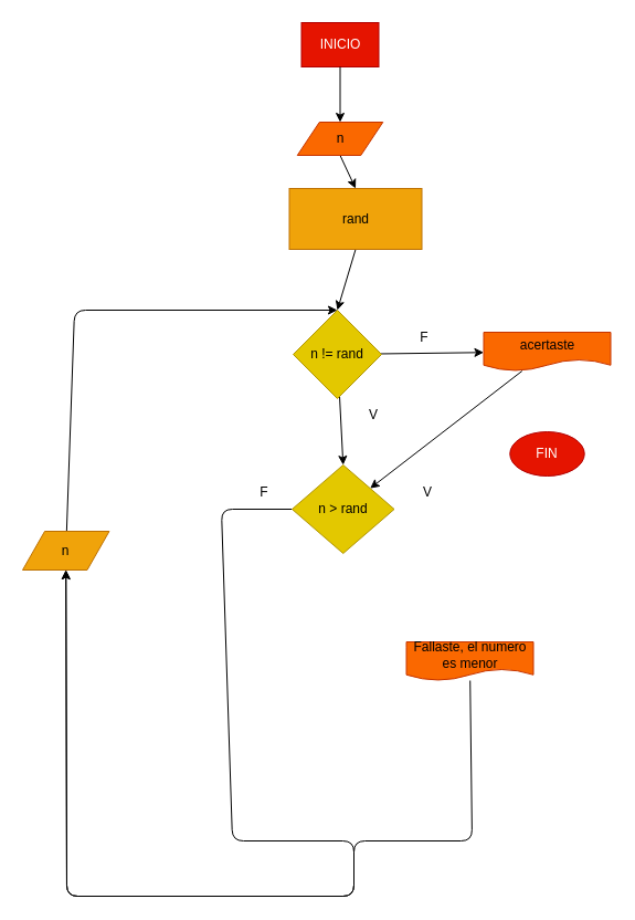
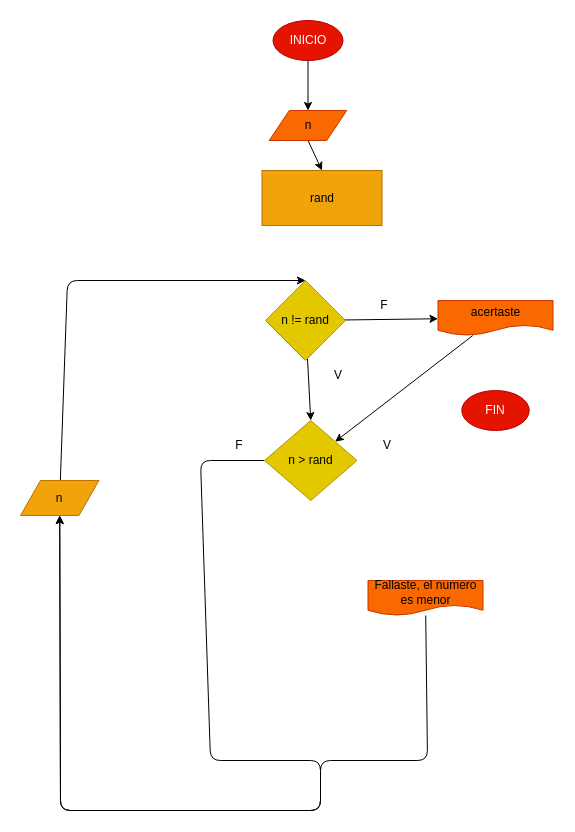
  <mxCell id="0" />
  <mxCell id="1" parent="0" />
- <mxCell id="2" value="INICIO" style="whiteSpace=wrap;html=1;fillColor=#e51400;fontColor=#ffffff;strokeColor=#B20000;rounded=0;" parent="1" vertex="1"><mxGeometry x="272.5" y="20" width="70" height="40" as="geometry" /></mxCell>
- <mxCell id="3" value="" style="edgeStyle=none;html=1;entryX=0.5;entryY=0;entryDx=0;entryDy=0;exitX=0.5;exitY=1;exitDx=0;exitDy=0;" parent="1" source="22" target="8" edge="1"><mxGeometry relative="1" as="geometry"><mxPoint x="306.6" y="210" as="targetPoint" /><mxPoint x="305" y="220" as="sourcePoint" /></mxGeometry></mxCell>
+ <mxCell id="2" value="INICIO" style="ellipse;whiteSpace=wrap;html=1;fillColor=#e51400;fontColor=#ffffff;strokeColor=#B20000;" parent="1" vertex="1"><mxGeometry x="272.5" y="20" width="70" height="40" as="geometry" /></mxCell>
  <mxCell id="4" style="edgeStyle=none;html=1;exitX=0.5;exitY=1;exitDx=0;exitDy=0;entryX=0.5;entryY=0;entryDx=0;entryDy=0;" edge="1" parent="1" source="5" target="22"><mxGeometry relative="1" as="geometry" /></mxCell>
  <mxCell id="5" value="n" style="shape=parallelogram;perimeter=parallelogramPerimeter;whiteSpace=wrap;html=1;fixedSize=1;fillColor=#fa6800;fontColor=#000000;strokeColor=#C73500;" parent="1" vertex="1"><mxGeometry x="268.75" y="110" width="77.5" height="30" as="geometry" /></mxCell>
  <mxCell id="6" value="" style="edgeStyle=none;html=1;" parent="1" source="8" target="10" edge="1"><mxGeometry relative="1" as="geometry" /></mxCell>
  <mxCell id="7" value="" style="edgeStyle=none;html=1;entryX=0.5;entryY=0;entryDx=0;entryDy=0;" parent="1" source="8" target="14" edge="1"><mxGeometry relative="1" as="geometry"><mxPoint x="306.75" y="390" as="targetPoint" /></mxGeometry></mxCell>
  <mxCell id="8" value="n != rand" style="rhombus;whiteSpace=wrap;html=1;fillColor=#e3c800;fontColor=#000000;strokeColor=#B09500;" parent="1" vertex="1"><mxGeometry x="265" y="280" width="80" height="80" as="geometry" /></mxCell>
  <mxCell id="9" value="" style="edgeStyle=none;html=1;" parent="1" source="10" target="14" edge="1"><mxGeometry relative="1" as="geometry" /></mxCell>
  <mxCell id="10" value="acertaste" style="shape=document;whiteSpace=wrap;html=1;boundedLbl=1;fillColor=#fa6800;fontColor=#000000;strokeColor=#C73500;" parent="1" vertex="1"><mxGeometry x="437.5" y="300" width="115" height="35" as="geometry" /></mxCell>
  <mxCell id="11" value="FIN" style="ellipse;whiteSpace=wrap;html=1;fillColor=#e51400;fontColor=#ffffff;strokeColor=#B20000;" parent="1" vertex="1"><mxGeometry x="461.25" y="390" width="67.5" height="40" as="geometry" /></mxCell>
  <mxCell id="12" style="edgeStyle=none;html=1;entryX=0.5;entryY=0;entryDx=0;entryDy=0;exitX=0.5;exitY=1;exitDx=0;exitDy=0;" parent="1" source="2" target="5" edge="1"><mxGeometry relative="1" as="geometry"><mxPoint x="305.006" y="120" as="sourcePoint" /></mxGeometry></mxCell>
  <mxCell id="13" style="edgeStyle=none;html=1;entryX=0.5;entryY=1;entryDx=0;entryDy=0;" parent="1" source="14" target="17" edge="1"><mxGeometry relative="1" as="geometry"><mxPoint x="80" y="690" as="targetPoint" /><Array as="points"><mxPoint x="200" y="460" /><mxPoint x="210" y="760" /><mxPoint x="320" y="760" /><mxPoint x="320" y="810" /><mxPoint x="60" y="810" /></Array></mxGeometry></mxCell>
  <mxCell id="14" value="n &amp;gt; rand" style="rhombus;whiteSpace=wrap;html=1;fillColor=#e3c800;strokeColor=#B09500;fontColor=#000000;" parent="1" vertex="1"><mxGeometry x="264" y="420" width="92.5" height="80" as="geometry" /></mxCell>
  <mxCell id="15" style="edgeStyle=none;html=1;entryX=0.5;entryY=1;entryDx=0;entryDy=0;" parent="1" source="23" target="17" edge="1"><mxGeometry relative="1" as="geometry"><mxPoint x="80" y="690" as="targetPoint" /><Array as="points"><mxPoint x="427" y="760" /><mxPoint x="320" y="760" /><mxPoint x="320" y="810" /><mxPoint x="60" y="810" /></Array><mxPoint x="426.931" y="720" as="sourcePoint" /></mxGeometry></mxCell>
  <mxCell id="16" style="edgeStyle=none;html=1;entryX=0.5;entryY=0;entryDx=0;entryDy=0;" parent="1" source="17" target="8" edge="1"><mxGeometry relative="1" as="geometry"><Array as="points"><mxPoint x="67" y="280" /></Array></mxGeometry></mxCell>
  <mxCell id="17" value="n" style="shape=parallelogram;perimeter=parallelogramPerimeter;whiteSpace=wrap;html=1;fixedSize=1;fillColor=#f0a30a;fontColor=#000000;strokeColor=#BD7000;" parent="1" vertex="1"><mxGeometry x="20" y="480" width="78.44" height="35" as="geometry" /></mxCell>
  <mxCell id="18" value="V" style="text;html=1;strokeColor=none;fillColor=none;align=center;verticalAlign=middle;whiteSpace=wrap;rounded=0;" parent="1" vertex="1"><mxGeometry x="307.5" y="360" width="60" height="30" as="geometry" /></mxCell>
  <mxCell id="19" value="F&lt;span style=&quot;color: rgba(0 , 0 , 0 , 0) ; font-family: monospace ; font-size: 0px&quot;&gt;%3CmxGraphModel%3E%3Croot%3E%3CmxCell%20id%3D%220%22%2F%3E%3CmxCell%20id%3D%221%22%20parent%3D%220%22%2F%3E%3CmxCell%20id%3D%222%22%20value%3D%22V%22%20style%3D%22text%3Bhtml%3D1%3BstrokeColor%3Dnone%3BfillColor%3Dnone%3Balign%3Dcenter%3BverticalAlign%3Dmiddle%3BwhiteSpace%3Dwrap%3Brounded%3D0%3B%22%20vertex%3D%221%22%20parent%3D%221%22%3E%3CmxGeometry%20x%3D%22306.88%22%20y%3D%22310%22%20width%3D%2260%22%20height%3D%2230%22%20as%3D%22geometry%22%2F%3E%3C%2FmxCell%3E%3C%2Froot%3E%3C%2FmxGraphModel%3E&lt;/span&gt;" style="text;html=1;strokeColor=none;fillColor=none;align=center;verticalAlign=middle;whiteSpace=wrap;rounded=0;" parent="1" vertex="1"><mxGeometry x="354" y="290" width="60" height="30" as="geometry" /></mxCell>
  <mxCell id="20" value="F&lt;span style=&quot;color: rgba(0 , 0 , 0 , 0) ; font-family: monospace ; font-size: 0px&quot;&gt;%3CmxGraphModel%3E%3Croot%3E%3CmxCell%20id%3D%220%22%2F%3E%3CmxCell%20id%3D%221%22%20parent%3D%220%22%2F%3E%3CmxCell%20id%3D%222%22%20value%3D%22V%22%20style%3D%22text%3Bhtml%3D1%3BstrokeColor%3Dnone%3BfillColor%3Dnone%3Balign%3Dcenter%3BverticalAlign%3Dmiddle%3BwhiteSpace%3Dwrap%3Brounded%3D0%3B%22%20vertex%3D%221%22%20parent%3D%221%22%3E%3CmxGeometry%20x%3D%22306.88%22%20y%3D%22310%22%20width%3D%2260%22%20height%3D%2230%22%20as%3D%22geometry%22%2F%3E%3C%2FmxCell%3E%3C%2Froot%3E%3C%2FmxGraphModel%3E&lt;/span&gt;" style="text;html=1;strokeColor=none;fillColor=none;align=center;verticalAlign=middle;whiteSpace=wrap;rounded=0;" parent="1" vertex="1"><mxGeometry x="208.75" y="430" width="60" height="30" as="geometry" /></mxCell>
  <mxCell id="21" value="V" style="text;html=1;strokeColor=none;fillColor=none;align=center;verticalAlign=middle;whiteSpace=wrap;rounded=0;" parent="1" vertex="1"><mxGeometry x="356.5" y="430" width="60" height="30" as="geometry" /></mxCell>
  <mxCell id="22" value="rand" style="rounded=0;whiteSpace=wrap;html=1;fillColor=#f0a30a;fontColor=#000000;strokeColor=#BD7000;" vertex="1" parent="1"><mxGeometry x="261.5" y="170" width="120" height="55" as="geometry" /></mxCell>
  <mxCell id="23" value="Fallaste, el numero es menor" style="shape=document;whiteSpace=wrap;html=1;boundedLbl=1;fillColor=#fa6800;fontColor=#000000;strokeColor=#C73500;" vertex="1" parent="1"><mxGeometry x="367.5" y="580" width="115" height="35" as="geometry" /></mxCell>
